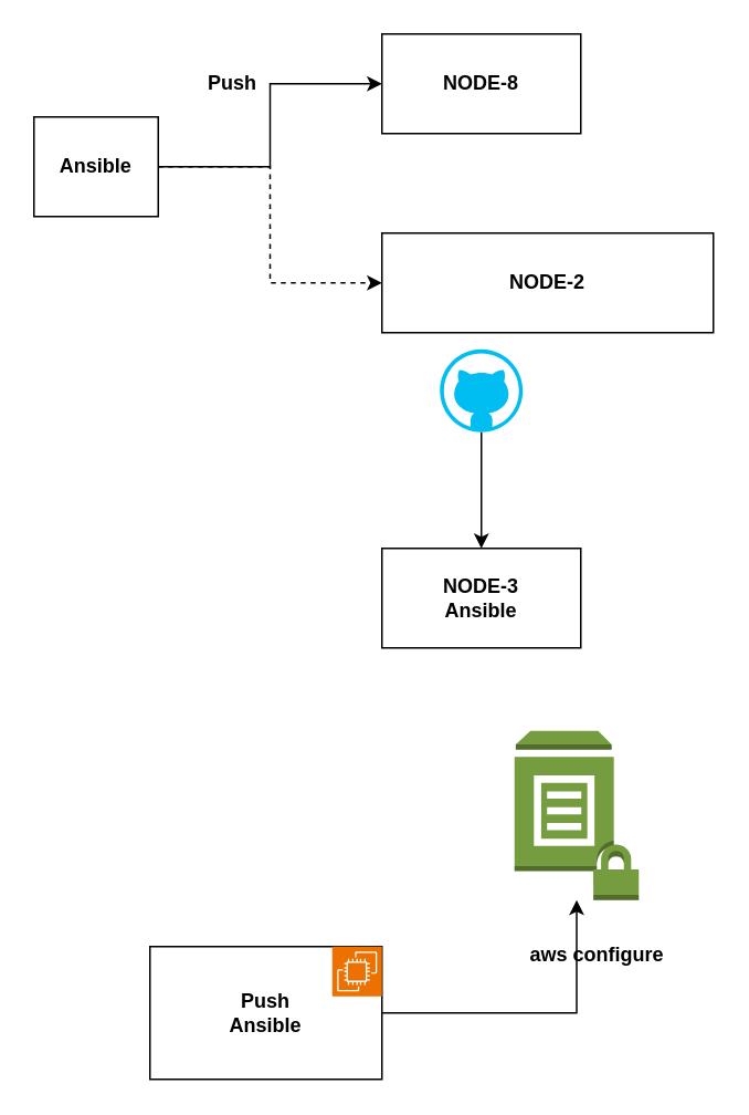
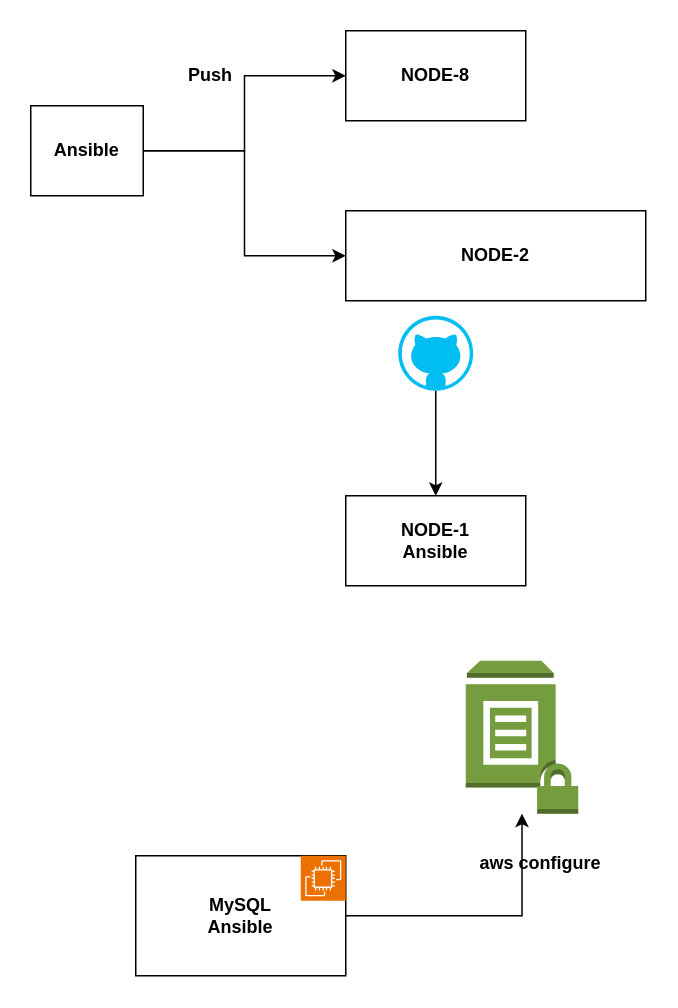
  <mxCell id="0" />
  <mxCell id="1" parent="0" />
  <mxCell id="2" style="edgeStyle=orthogonalEdgeStyle;rounded=0;orthogonalLoop=1;jettySize=auto;html=1;entryX=0;entryY=0.5;entryDx=0;entryDy=0;" parent="1" source="4" target="5" edge="1"><mxGeometry relative="1" as="geometry" /></mxCell>
- <mxCell id="3" style="edgeStyle=orthogonalEdgeStyle;rounded=0;orthogonalLoop=1;jettySize=auto;html=1;entryX=0;entryY=0.5;entryDx=0;entryDy=0;dashed=1;" parent="1" source="4" target="6" edge="1"><mxGeometry relative="1" as="geometry" /></mxCell>
+ <mxCell id="3" style="edgeStyle=orthogonalEdgeStyle;rounded=0;orthogonalLoop=1;jettySize=auto;html=1;entryX=0;entryY=0.5;entryDx=0;entryDy=0;" parent="1" source="4" target="6" edge="1"><mxGeometry relative="1" as="geometry" /></mxCell>
  <mxCell id="4" value="&lt;b&gt;Ansible&lt;/b&gt;" style="rounded=0;whiteSpace=wrap;html=1;" parent="1" vertex="1"><mxGeometry x="20" y="70" width="75" height="60" as="geometry" /></mxCell>
  <mxCell id="5" value="&lt;b&gt;NODE-8&lt;/b&gt;" style="rounded=0;whiteSpace=wrap;html=1;" parent="1" vertex="1"><mxGeometry x="230" y="20" width="120" height="60" as="geometry" /></mxCell>
  <mxCell id="6" value="&lt;b&gt;NODE-2&lt;/b&gt;" style="rounded=0;whiteSpace=wrap;html=1;" parent="1" vertex="1"><mxGeometry x="230" y="140" width="200" height="60" as="geometry" /></mxCell>
  <mxCell id="7" value="&lt;b&gt;Push&lt;/b&gt;" style="text;html=1;whiteSpace=wrap;strokeColor=none;fillColor=none;align=center;verticalAlign=middle;rounded=0;" vertex="1" parent="1"><mxGeometry x="110" y="35" width="60" height="30" as="geometry" /></mxCell>
- <mxCell id="8" value="&lt;b&gt;NODE-3&lt;/b&gt;&lt;div&gt;&lt;b&gt;Ansible&lt;/b&gt;&lt;/div&gt;" style="rounded=0;whiteSpace=wrap;html=1;" vertex="1" parent="1"><mxGeometry x="230" y="330" width="120" height="60" as="geometry" /></mxCell>
+ <mxCell id="8" value="&lt;b&gt;NODE-1&lt;/b&gt;&lt;div&gt;&lt;b&gt;Ansible&lt;/b&gt;&lt;/div&gt;" style="rounded=0;whiteSpace=wrap;html=1;" vertex="1" parent="1"><mxGeometry x="230" y="330" width="120" height="60" as="geometry" /></mxCell>
  <mxCell id="9" style="edgeStyle=orthogonalEdgeStyle;rounded=0;orthogonalLoop=1;jettySize=auto;html=1;entryX=0.5;entryY=0;entryDx=0;entryDy=0;" edge="1" parent="1" source="10" target="8"><mxGeometry relative="1" as="geometry" /></mxCell>
  <mxCell id="10" value="" style="verticalLabelPosition=bottom;html=1;verticalAlign=top;align=center;strokeColor=none;fillColor=#00BEF2;shape=mxgraph.azure.github_code;pointerEvents=1;" vertex="1" parent="1"><mxGeometry x="265" y="210" width="50" height="50" as="geometry" /></mxCell>
  <mxCell id="11" style="edgeStyle=orthogonalEdgeStyle;rounded=0;orthogonalLoop=1;jettySize=auto;html=1;" edge="1" parent="1" source="12" target="14"><mxGeometry relative="1" as="geometry" /></mxCell>
- <mxCell id="12" value="&lt;b&gt;Push&lt;/b&gt;&lt;div&gt;&lt;b&gt;Ansible&lt;/b&gt;&lt;/div&gt;" style="rounded=0;whiteSpace=wrap;html=1;" vertex="1" parent="1"><mxGeometry x="90" y="570" width="140" height="80" as="geometry" /></mxCell>
+ <mxCell id="12" value="&lt;b&gt;MySQL&lt;/b&gt;&lt;div&gt;&lt;b&gt;Ansible&lt;/b&gt;&lt;/div&gt;" style="rounded=0;whiteSpace=wrap;html=1;" vertex="1" parent="1"><mxGeometry x="90" y="570" width="140" height="80" as="geometry" /></mxCell>
  <mxCell id="13" value="" style="sketch=0;points=[[0,0,0],[0.25,0,0],[0.5,0,0],[0.75,0,0],[1,0,0],[0,1,0],[0.25,1,0],[0.5,1,0],[0.75,1,0],[1,1,0],[0,0.25,0],[0,0.5,0],[0,0.75,0],[1,0.25,0],[1,0.5,0],[1,0.75,0]];outlineConnect=0;fontColor=#232F3E;fillColor=#ED7100;strokeColor=#ffffff;dashed=0;verticalLabelPosition=bottom;verticalAlign=top;align=center;html=1;fontSize=12;fontStyle=0;aspect=fixed;shape=mxgraph.aws4.resourceIcon;resIcon=mxgraph.aws4.ec2;" vertex="1" parent="1"><mxGeometry x="200" y="570" width="30" height="30" as="geometry" /></mxCell>
  <mxCell id="14" value="" style="outlineConnect=0;dashed=0;verticalLabelPosition=bottom;verticalAlign=top;align=center;html=1;shape=mxgraph.aws3.parameter_store;fillColor=#759C3E;gradientColor=none;" vertex="1" parent="1"><mxGeometry x="310" y="440" width="75" height="102" as="geometry" /></mxCell>
  <mxCell id="15" value="&lt;b&gt;aws configure&lt;/b&gt;" style="text;html=1;whiteSpace=wrap;strokeColor=none;fillColor=none;align=center;verticalAlign=middle;rounded=0;" vertex="1" parent="1"><mxGeometry x="300" y="560" width="120" height="30" as="geometry" /></mxCell>
